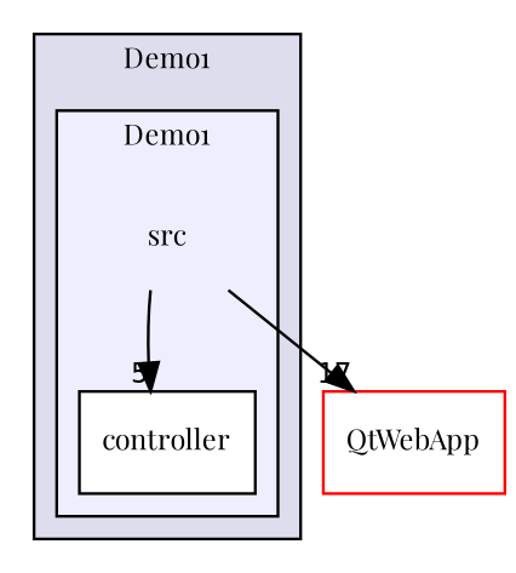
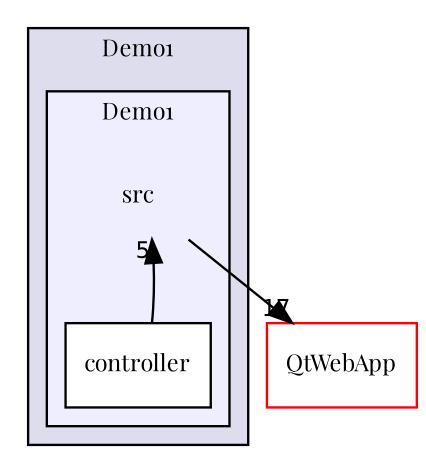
  digraph {
    compound=true
    fontname="Playfair Display"
    node [fontname="Playfair Display" fontsize=10 shape=box fillcolor=white style=filled]
    edge [fontname="Playfair Display" labeldistance=1.5 labelfontname=Helvetica labelfontsize=10]
    n1 [label=src shape=plaintext fillcolor="" style=""]
    n2 [color=black label=controller]
    n3 [color=red label=QtWebApp]
    subgraph cluster_1 {
      bgcolor="#ddddee"
      fontsize=10
      label=Demo1
      pencolor=black
      subgraph cluster_2 {
        bgcolor="#eeeeff"
        fontsize=10
        label=Demo1
        pencolor=black
        n1
        n2
      }
    }
-   n1 -> n2 [headlabel=5]
+   n2 -> n1 [headlabel=5]
    n1 -> n3 [headlabel=17]
  }
